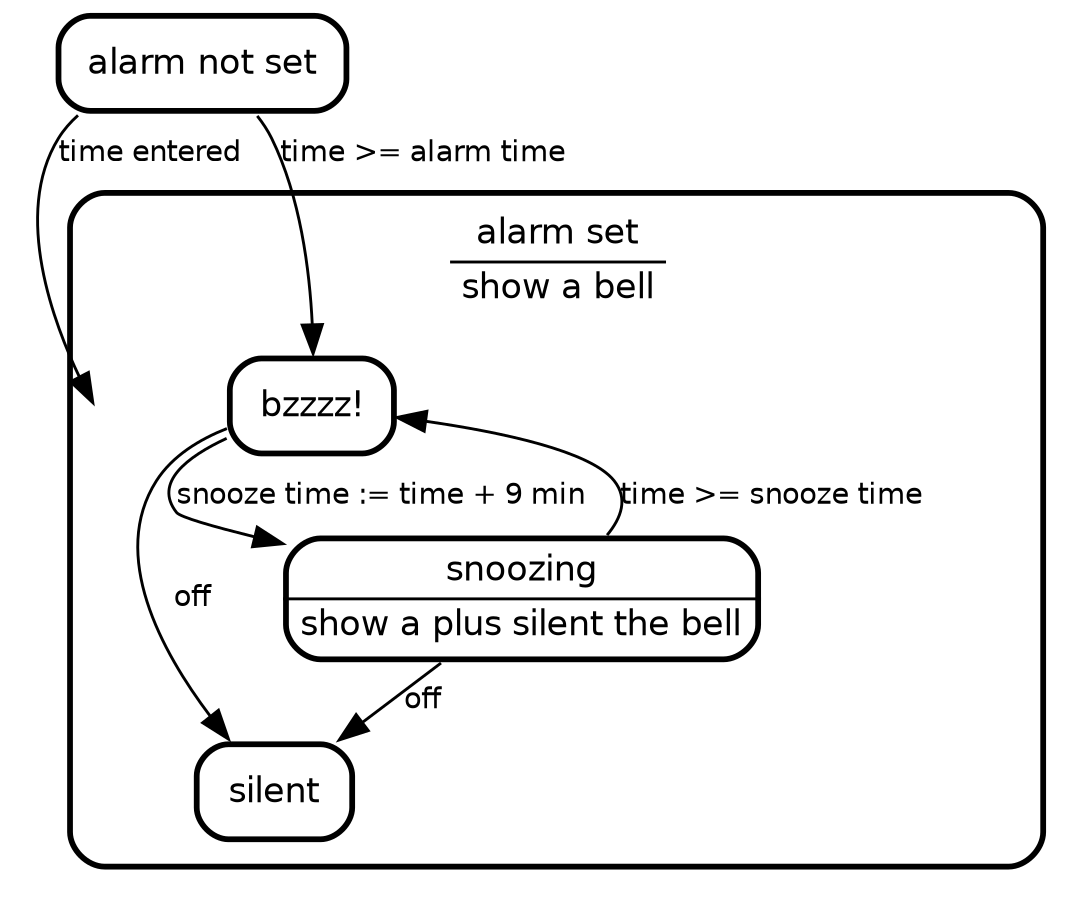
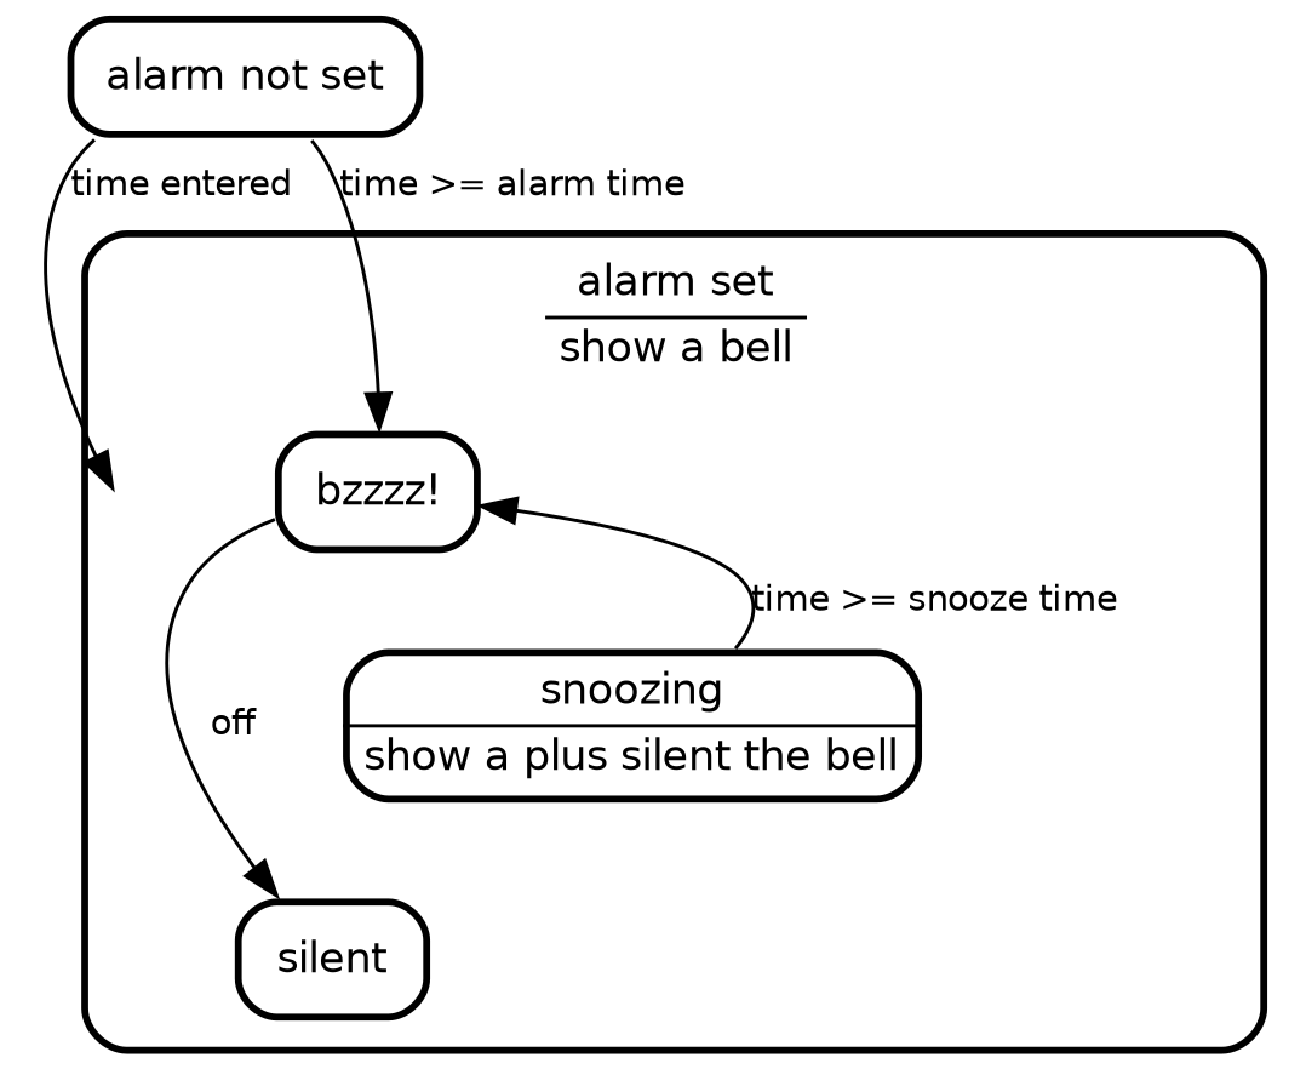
  digraph {
    compound=true
    fontname=Helvetica
    fontsize=12
    nodesep=0.3
    ordering=out
    penwidth=2.0
    ranksep=0.1
    splines=true
    node [fillcolor="#FFFFFF01" fontname=Helvetica fontsize=12 margin=0 penwidth=2.0 shape=plaintext style=filled color=black]
    edge [fontname=Helvetica fontsize=10]
    set [fixedsize=true height=0 shape=point style=invis width=0 color=""]
    n2 [label=<       <table align="center" cellborder="0" border="2" style="rounded" width="48">         <tr><td width="48" cellpadding="7">silent</td></tr>       </table>     >]
    n3 [label=<       <table align="center" cellborder="0" border="2" style="rounded" width="48">         <tr><td width="48" cellpadding="7">bzzzz!</td></tr>       </table>     >]
    n4 [label=<       <table align="center" cellborder="0" border="2" style="rounded" width="48">         <tr><td width="48" cellpadding="2">snoozing</td></tr>           <hr/><tr><td align="left" cellpadding="2">show a plus silent the bell</td></tr>       </table>     >]
    n5 [label=<       <table align="center" cellborder="0" border="2" style="rounded" width="48">         <tr><td width="48" cellpadding="7">alarm not set</td></tr>       </table>     >]
    subgraph cluster_1 {
      label=<       <table cellborder="0" border="0">         <tr><td>alarm set</td></tr>           <hr/>           <tr><td align="left">show a bell</td></tr>       </table>       >
      style=rounded
      set
      n2
      n3
      n4
    }
    n3 -> n2 [label="off   \l"]
-   n3 -> n4 [label="snooze time := time + 9 min   \l"]
-   n4 -> n2 [label="off   \l"]
    n4 -> n3 [label="time >= snooze time   \l"]
    n5 -> set [label="time entered   \l"]
    n5 -> n3 [label="time >= alarm time   \l"]
  }
